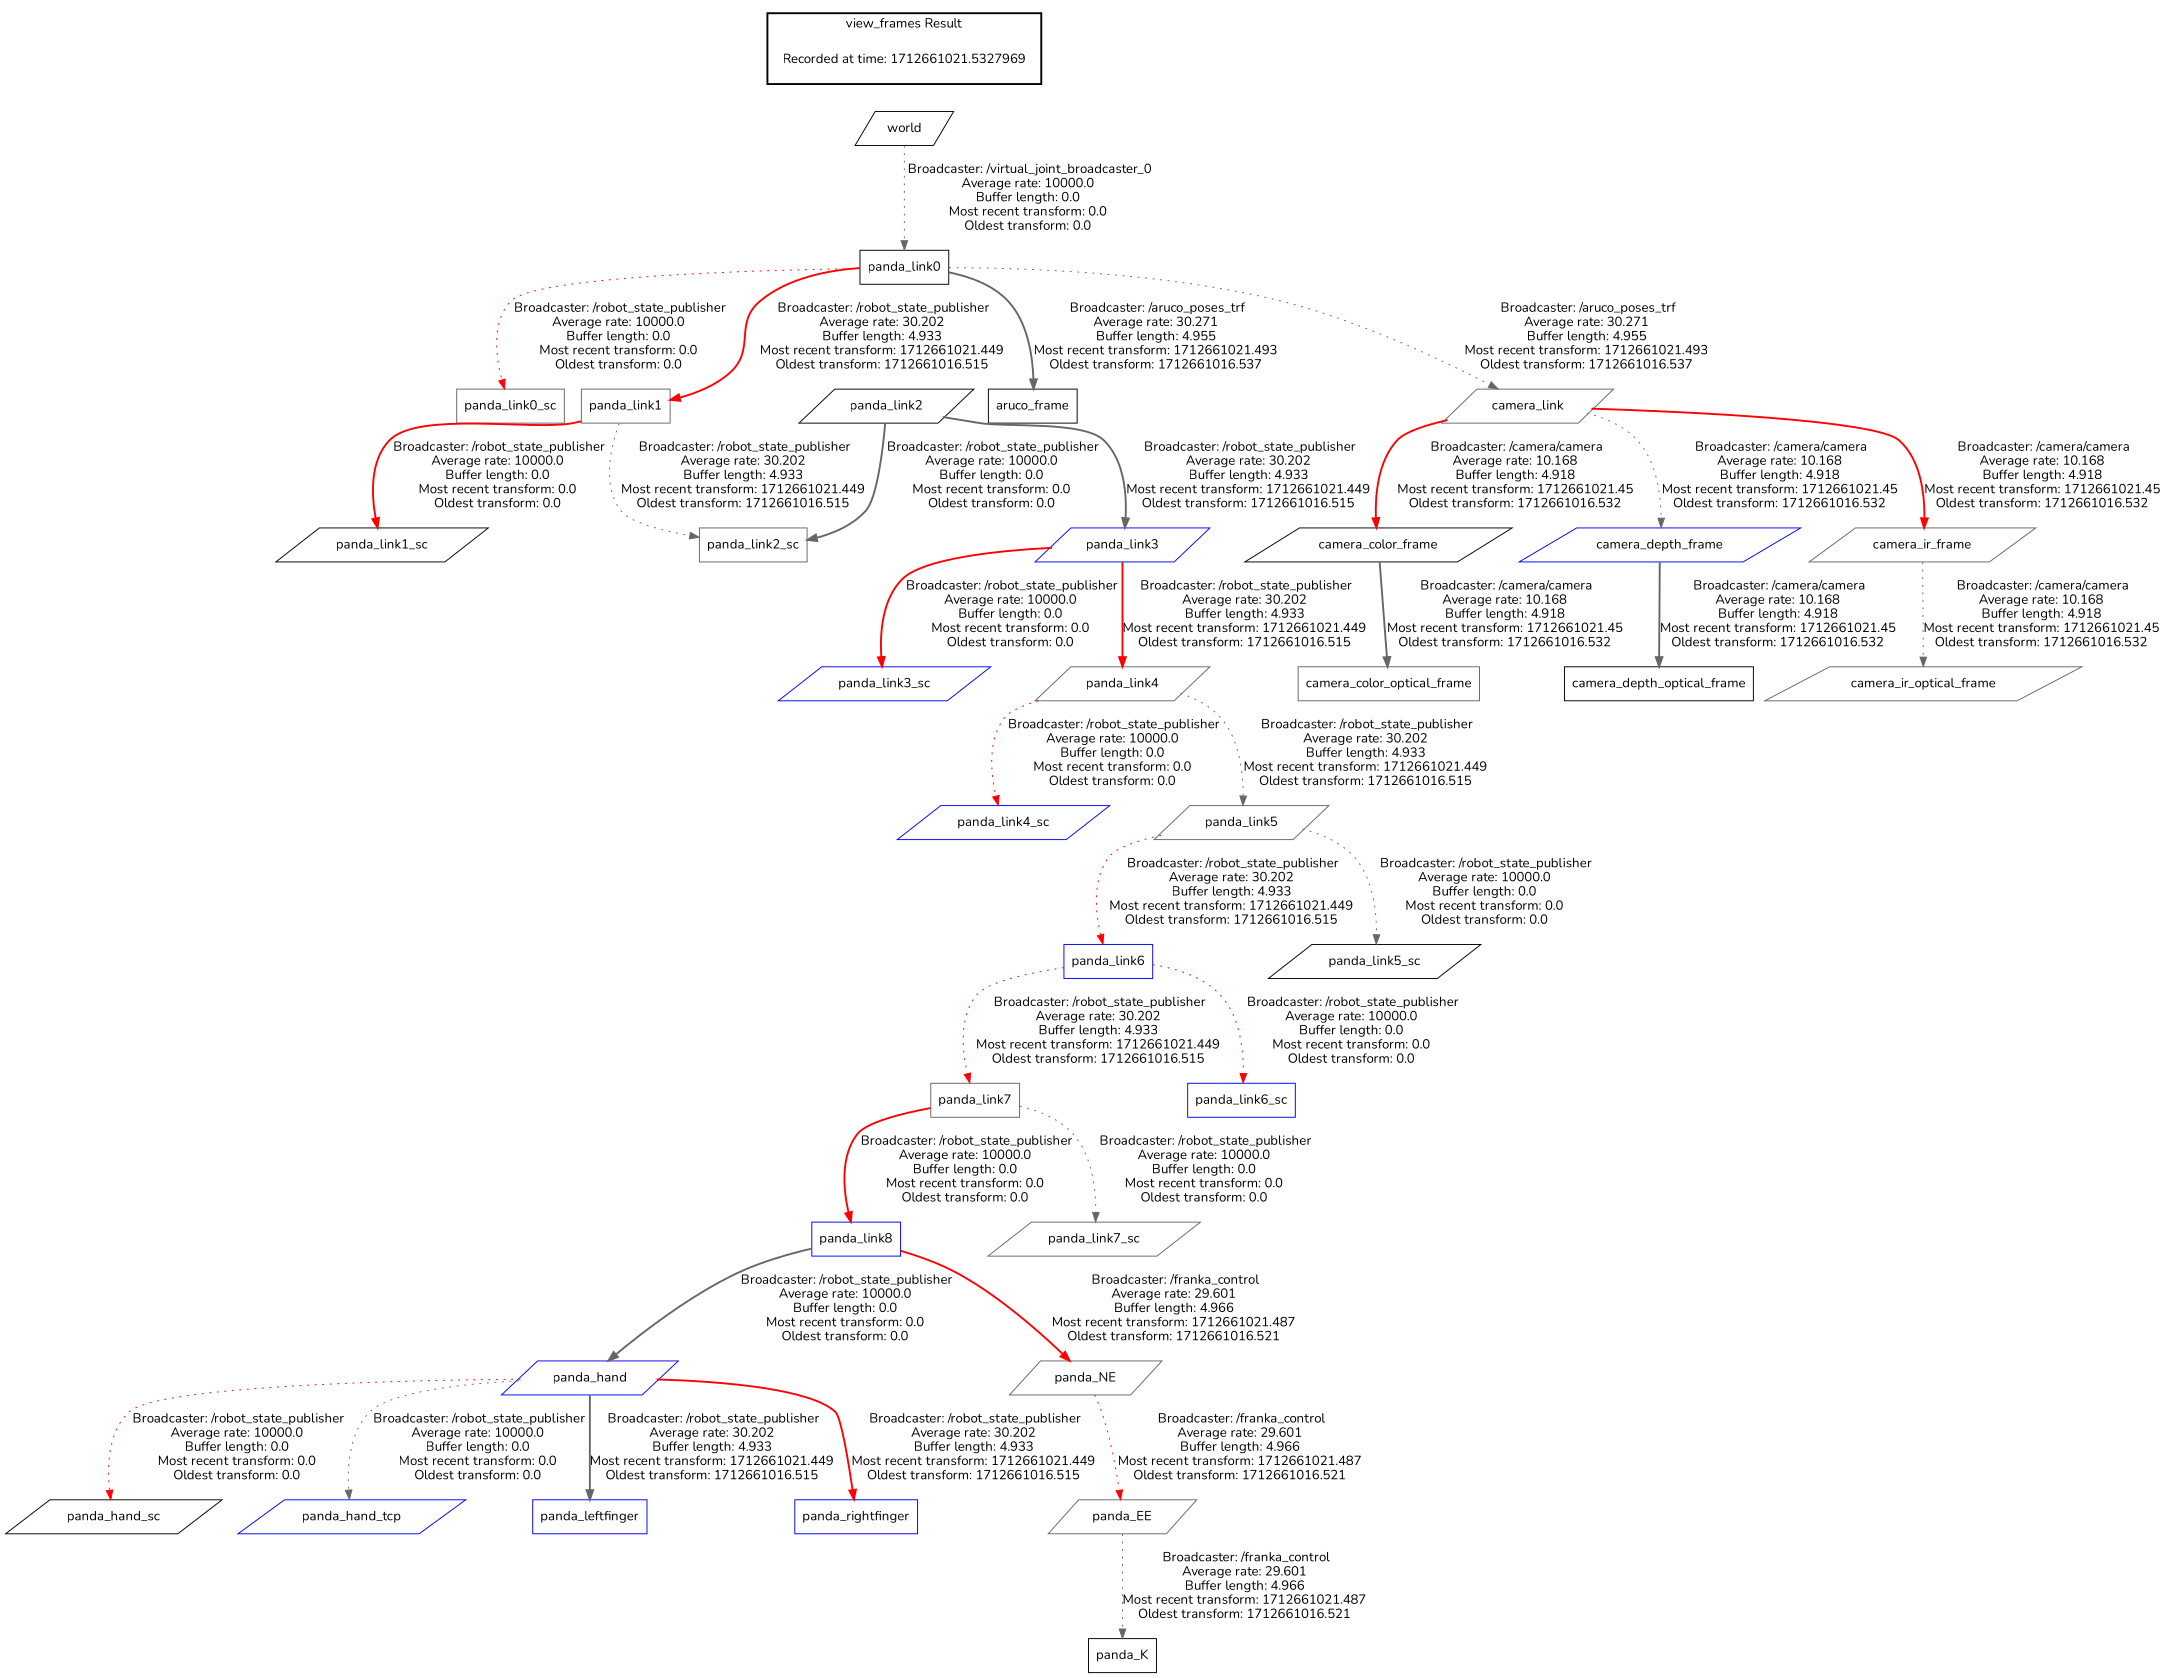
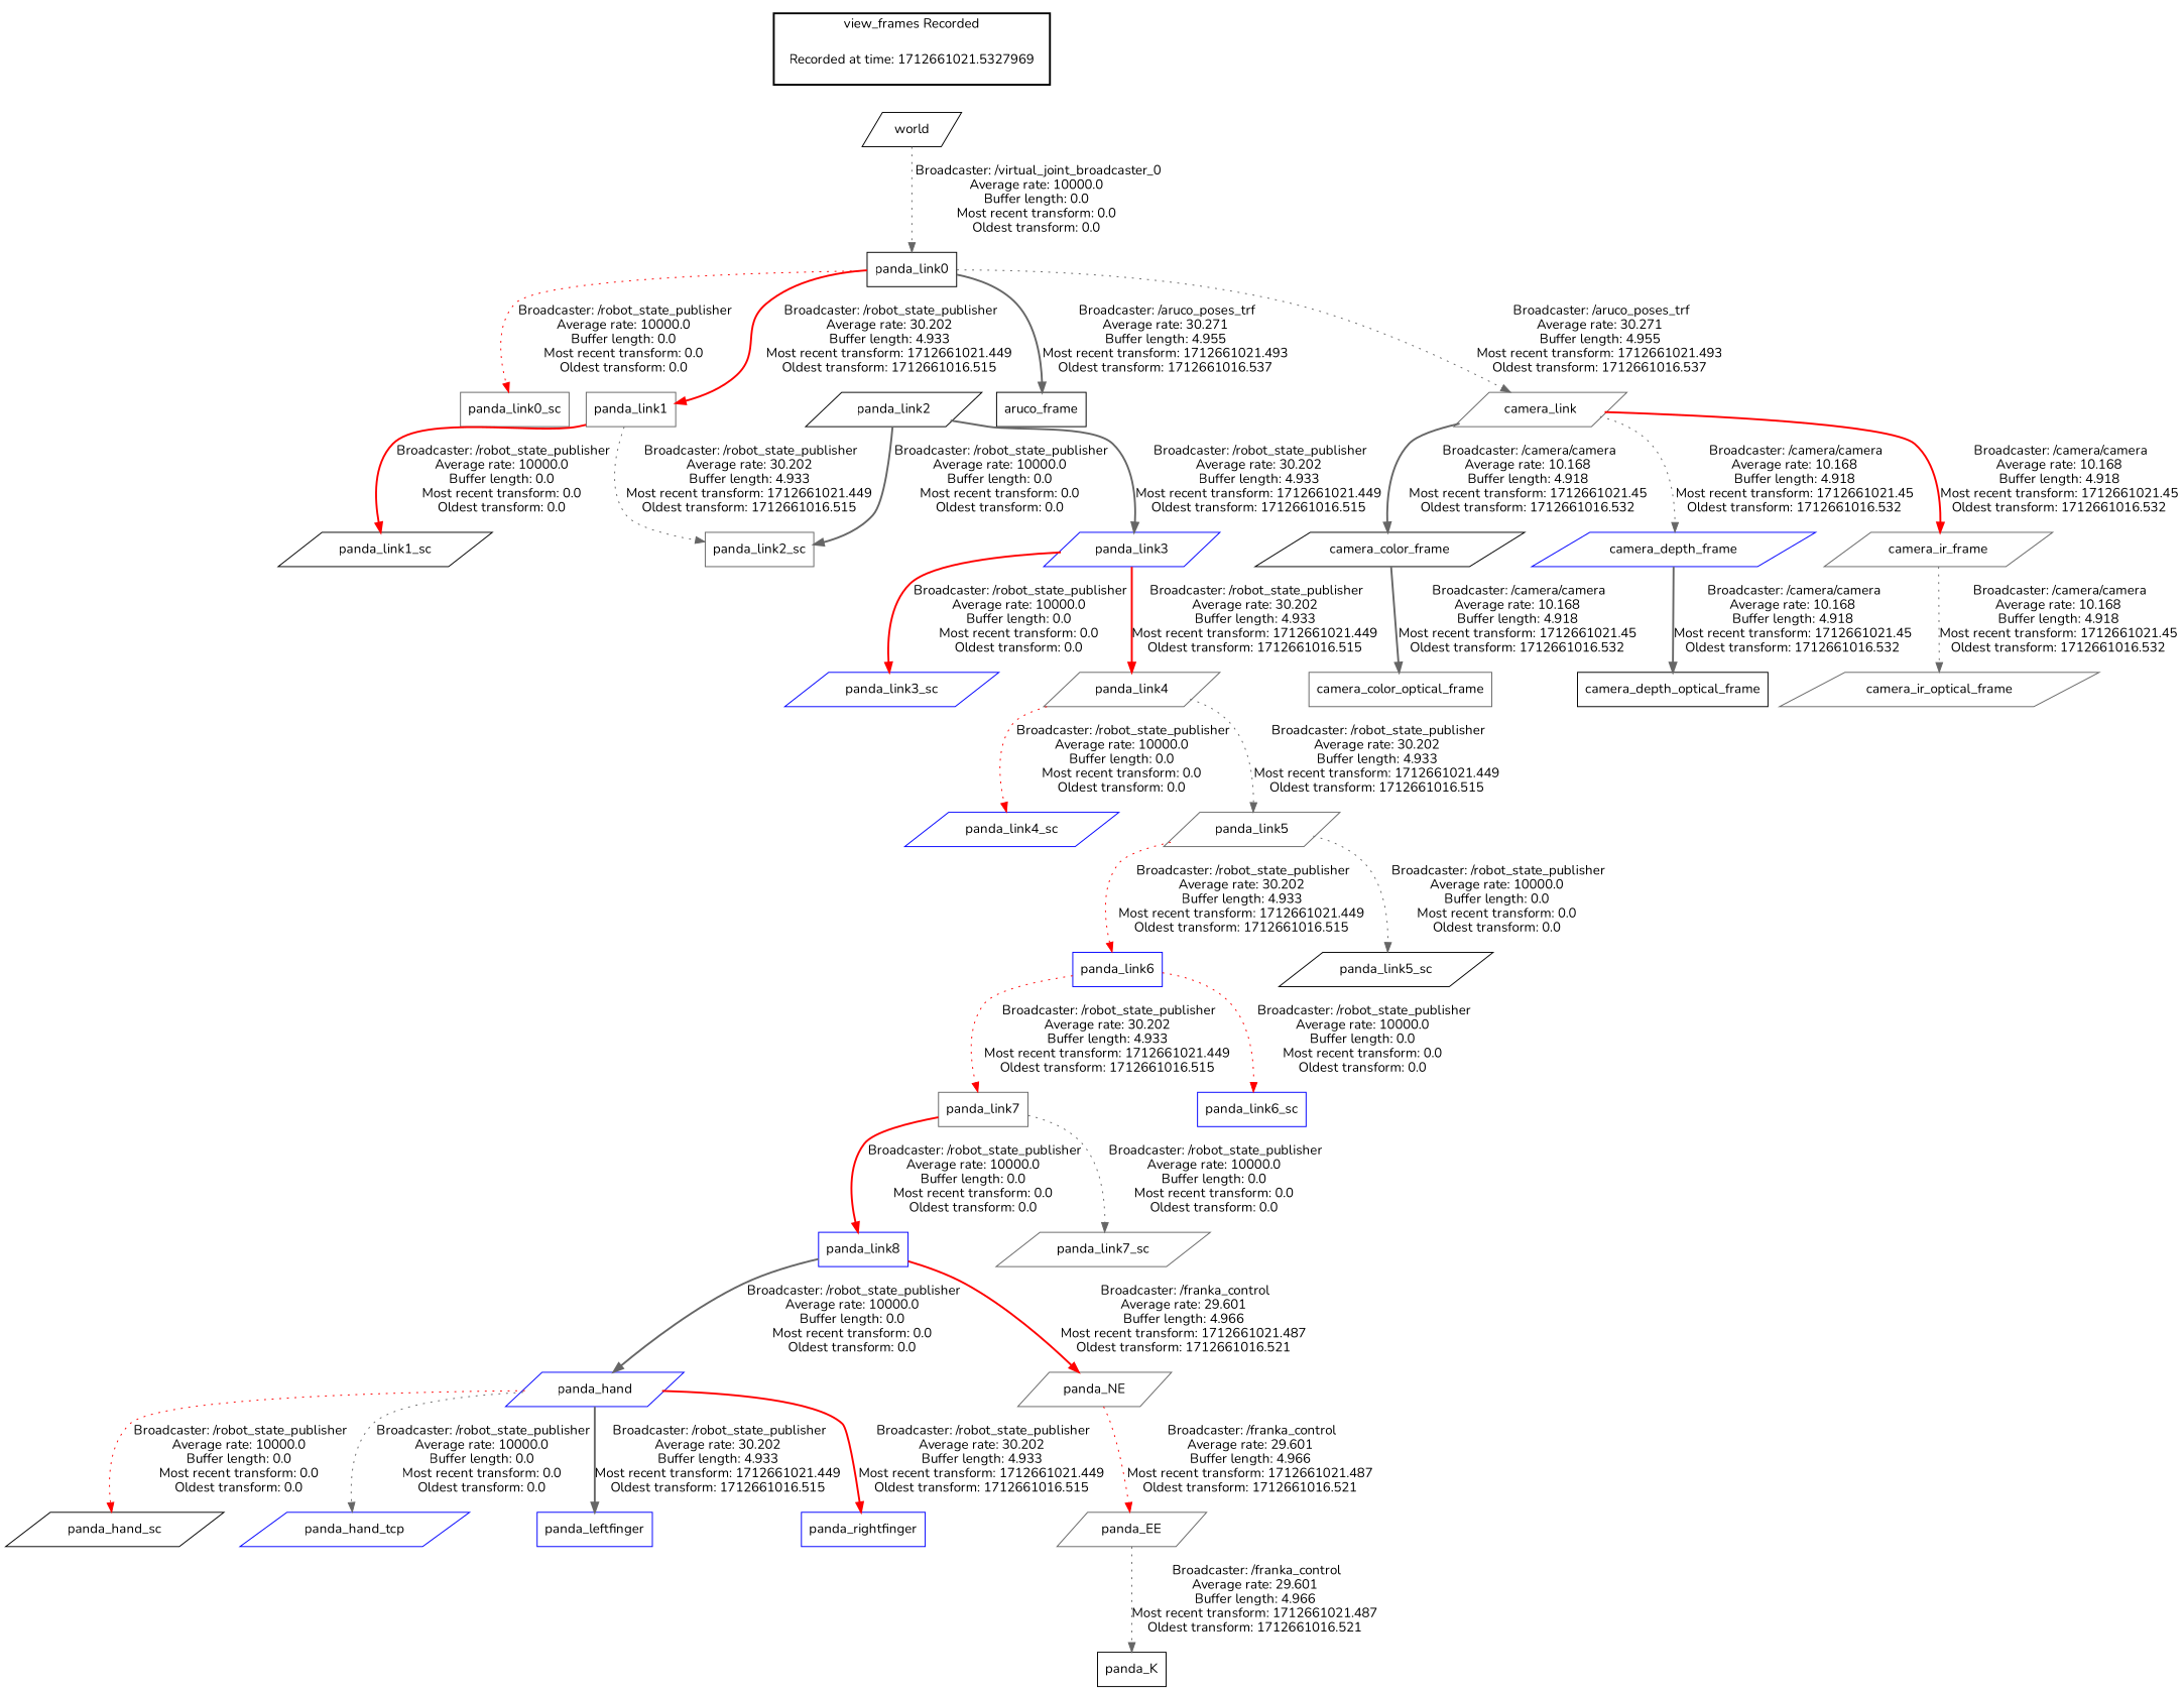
  digraph {
    fontname=Nunito
    node [color=gray40 fontname=Nunito shape=parallelogram]
    edge [fontname=Nunito style=dotted color=gray40]
    "Recorded at time: 1712661021.5327969" [color=blue shape=plaintext]
    world [color=black]
    panda_link8 [color=blue shape=box]
    panda_hand [color=blue]
    panda_NE
    panda_hand_sc [color=black]
    panda_hand_tcp [color=blue]
    panda_leftfinger [color=blue shape=box]
    panda_rightfinger [color=blue shape=box]
    panda_EE
    panda_link7 [shape=box]
    panda_link7_sc
    panda_link6 [color=blue shape=box]
    panda_link6_sc [color=blue shape=box]
    panda_link0 [color=black shape=box]
    panda_link0_sc [shape=box]
    panda_link1 [shape=box]
    aruco_frame [color=black shape=box]
    camera_link
    panda_link1_sc [color=black]
    panda_link2_sc [shape=box]
    panda_link2 [color=black]
    panda_link3 [color=blue]
    panda_link3_sc [color=blue]
    panda_link4
    panda_link4_sc [color=blue]
    panda_link5
    panda_link5_sc [color=black]
    panda_K [color=black shape=box]
    camera_color_frame [color=black]
    camera_color_optical_frame [shape=box]
    camera_depth_frame [color=blue]
    camera_ir_frame
    camera_depth_optical_frame [color=black shape=box]
    camera_ir_optical_frame
    subgraph cluster_1 {
      color=black
-     label="view_frames Result"
+     label="view_frames Recorded"
      style=bold
      "Recorded at time: 1712661021.5327969"
    }
    "Recorded at time: 1712661021.5327969" -> world [style=invis color=""]
    world -> panda_link0 [label=" Broadcaster: /virtual_joint_broadcaster_0\nAverage rate: 10000.0\nBuffer length: 0.0\nMost recent transform: 0.0\nOldest transform: 0.0\n"]
    panda_link8 -> panda_hand [label=" Broadcaster: /robot_state_publisher\nAverage rate: 10000.0\nBuffer length: 0.0\nMost recent transform: 0.0\nOldest transform: 0.0\n" style=bold]
    panda_link8 -> panda_NE [color=red label=" Broadcaster: /franka_control\nAverage rate: 29.601\nBuffer length: 4.966\nMost recent transform: 1712661021.487\nOldest transform: 1712661016.521\n" style=bold]
    panda_hand -> panda_hand_sc [color=red label=" Broadcaster: /robot_state_publisher\nAverage rate: 10000.0\nBuffer length: 0.0\nMost recent transform: 0.0\nOldest transform: 0.0\n"]
    panda_hand -> panda_hand_tcp [label=" Broadcaster: /robot_state_publisher\nAverage rate: 10000.0\nBuffer length: 0.0\nMost recent transform: 0.0\nOldest transform: 0.0\n"]
    panda_hand -> panda_leftfinger [label=" Broadcaster: /robot_state_publisher\nAverage rate: 30.202\nBuffer length: 4.933\nMost recent transform: 1712661021.449\nOldest transform: 1712661016.515\n" style=bold]
    panda_hand -> panda_rightfinger [color=red label=" Broadcaster: /robot_state_publisher\nAverage rate: 30.202\nBuffer length: 4.933\nMost recent transform: 1712661021.449\nOldest transform: 1712661016.515\n" style=bold]
    panda_NE -> panda_EE [color=red label=" Broadcaster: /franka_control\nAverage rate: 29.601\nBuffer length: 4.966\nMost recent transform: 1712661021.487\nOldest transform: 1712661016.521\n"]
    panda_EE -> panda_K [label=" Broadcaster: /franka_control\nAverage rate: 29.601\nBuffer length: 4.966\nMost recent transform: 1712661021.487\nOldest transform: 1712661016.521\n"]
    panda_link7 -> panda_link8 [color=red label=" Broadcaster: /robot_state_publisher\nAverage rate: 10000.0\nBuffer length: 0.0\nMost recent transform: 0.0\nOldest transform: 0.0\n" style=bold]
    panda_link7 -> panda_link7_sc [label=" Broadcaster: /robot_state_publisher\nAverage rate: 10000.0\nBuffer length: 0.0\nMost recent transform: 0.0\nOldest transform: 0.0\n"]
    panda_link6 -> panda_link7 [color=red label=" Broadcaster: /robot_state_publisher\nAverage rate: 30.202\nBuffer length: 4.933\nMost recent transform: 1712661021.449\nOldest transform: 1712661016.515\n"]
    panda_link6 -> panda_link6_sc [color=red label=" Broadcaster: /robot_state_publisher\nAverage rate: 10000.0\nBuffer length: 0.0\nMost recent transform: 0.0\nOldest transform: 0.0\n"]
    panda_link0 -> panda_link0_sc [color=red label=" Broadcaster: /robot_state_publisher\nAverage rate: 10000.0\nBuffer length: 0.0\nMost recent transform: 0.0\nOldest transform: 0.0\n"]
    panda_link0 -> panda_link1 [color=red label=" Broadcaster: /robot_state_publisher\nAverage rate: 30.202\nBuffer length: 4.933\nMost recent transform: 1712661021.449\nOldest transform: 1712661016.515\n" style=bold]
    panda_link0 -> aruco_frame [label=" Broadcaster: /aruco_poses_trf\nAverage rate: 30.271\nBuffer length: 4.955\nMost recent transform: 1712661021.493\nOldest transform: 1712661016.537\n" style=bold]
    panda_link0 -> camera_link [label=" Broadcaster: /aruco_poses_trf\nAverage rate: 30.271\nBuffer length: 4.955\nMost recent transform: 1712661021.493\nOldest transform: 1712661016.537\n"]
    panda_link1 -> panda_link1_sc [color=red label=" Broadcaster: /robot_state_publisher\nAverage rate: 10000.0\nBuffer length: 0.0\nMost recent transform: 0.0\nOldest transform: 0.0\n" style=bold]
    panda_link1 -> panda_link2_sc [label=" Broadcaster: /robot_state_publisher\nAverage rate: 30.202\nBuffer length: 4.933\nMost recent transform: 1712661021.449\nOldest transform: 1712661016.515\n"]
-   camera_link -> camera_color_frame [color=red label=" Broadcaster: /camera/camera\nAverage rate: 10.168\nBuffer length: 4.918\nMost recent transform: 1712661021.45\nOldest transform: 1712661016.532\n" style=bold]
+   camera_link -> camera_color_frame [label=" Broadcaster: /camera/camera\nAverage rate: 10.168\nBuffer length: 4.918\nMost recent transform: 1712661021.45\nOldest transform: 1712661016.532\n" style=bold]
    camera_link -> camera_depth_frame [label=" Broadcaster: /camera/camera\nAverage rate: 10.168\nBuffer length: 4.918\nMost recent transform: 1712661021.45\nOldest transform: 1712661016.532\n"]
    camera_link -> camera_ir_frame [color=red label=" Broadcaster: /camera/camera\nAverage rate: 10.168\nBuffer length: 4.918\nMost recent transform: 1712661021.45\nOldest transform: 1712661016.532\n" style=bold]
    panda_link2 -> panda_link2_sc [label=" Broadcaster: /robot_state_publisher\nAverage rate: 10000.0\nBuffer length: 0.0\nMost recent transform: 0.0\nOldest transform: 0.0\n" style=bold]
    panda_link2 -> panda_link3 [label=" Broadcaster: /robot_state_publisher\nAverage rate: 30.202\nBuffer length: 4.933\nMost recent transform: 1712661021.449\nOldest transform: 1712661016.515\n" style=bold]
    panda_link3 -> panda_link3_sc [color=red label=" Broadcaster: /robot_state_publisher\nAverage rate: 10000.0\nBuffer length: 0.0\nMost recent transform: 0.0\nOldest transform: 0.0\n" style=bold]
    panda_link3 -> panda_link4 [color=red label=" Broadcaster: /robot_state_publisher\nAverage rate: 30.202\nBuffer length: 4.933\nMost recent transform: 1712661021.449\nOldest transform: 1712661016.515\n" style=bold]
    panda_link4 -> panda_link4_sc [color=red label=" Broadcaster: /robot_state_publisher\nAverage rate: 10000.0\nBuffer length: 0.0\nMost recent transform: 0.0\nOldest transform: 0.0\n"]
    panda_link4 -> panda_link5 [label=" Broadcaster: /robot_state_publisher\nAverage rate: 30.202\nBuffer length: 4.933\nMost recent transform: 1712661021.449\nOldest transform: 1712661016.515\n"]
    panda_link5 -> panda_link6 [color=red label=" Broadcaster: /robot_state_publisher\nAverage rate: 30.202\nBuffer length: 4.933\nMost recent transform: 1712661021.449\nOldest transform: 1712661016.515\n"]
    panda_link5 -> panda_link5_sc [label=" Broadcaster: /robot_state_publisher\nAverage rate: 10000.0\nBuffer length: 0.0\nMost recent transform: 0.0\nOldest transform: 0.0\n"]
    camera_color_frame -> camera_color_optical_frame [label=" Broadcaster: /camera/camera\nAverage rate: 10.168\nBuffer length: 4.918\nMost recent transform: 1712661021.45\nOldest transform: 1712661016.532\n" style=bold]
    camera_depth_frame -> camera_depth_optical_frame [label=" Broadcaster: /camera/camera\nAverage rate: 10.168\nBuffer length: 4.918\nMost recent transform: 1712661021.45\nOldest transform: 1712661016.532\n" style=bold]
    camera_ir_frame -> camera_ir_optical_frame [label=" Broadcaster: /camera/camera\nAverage rate: 10.168\nBuffer length: 4.918\nMost recent transform: 1712661021.45\nOldest transform: 1712661016.532\n"]
  }
